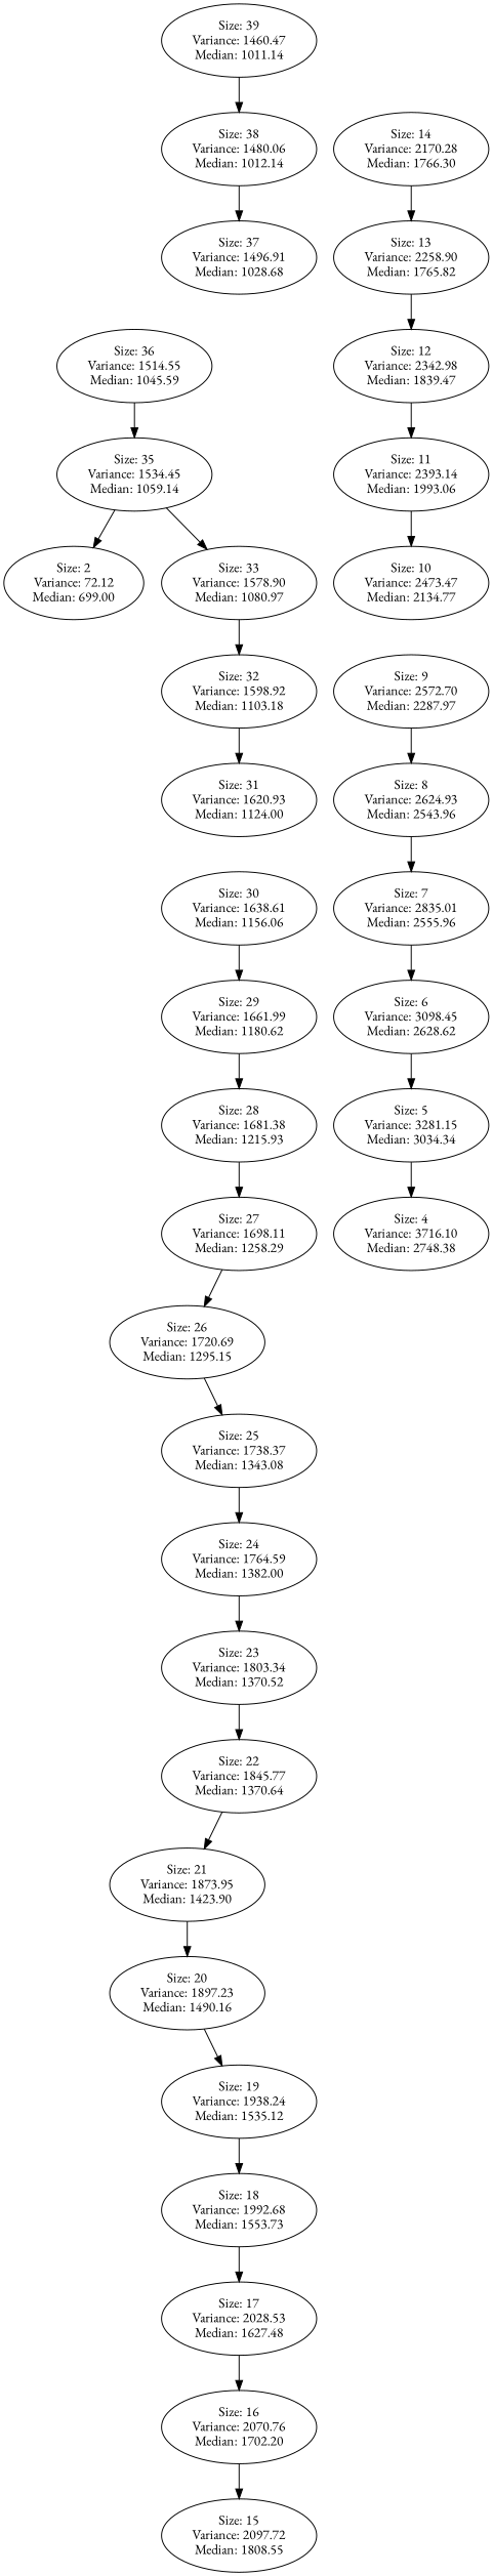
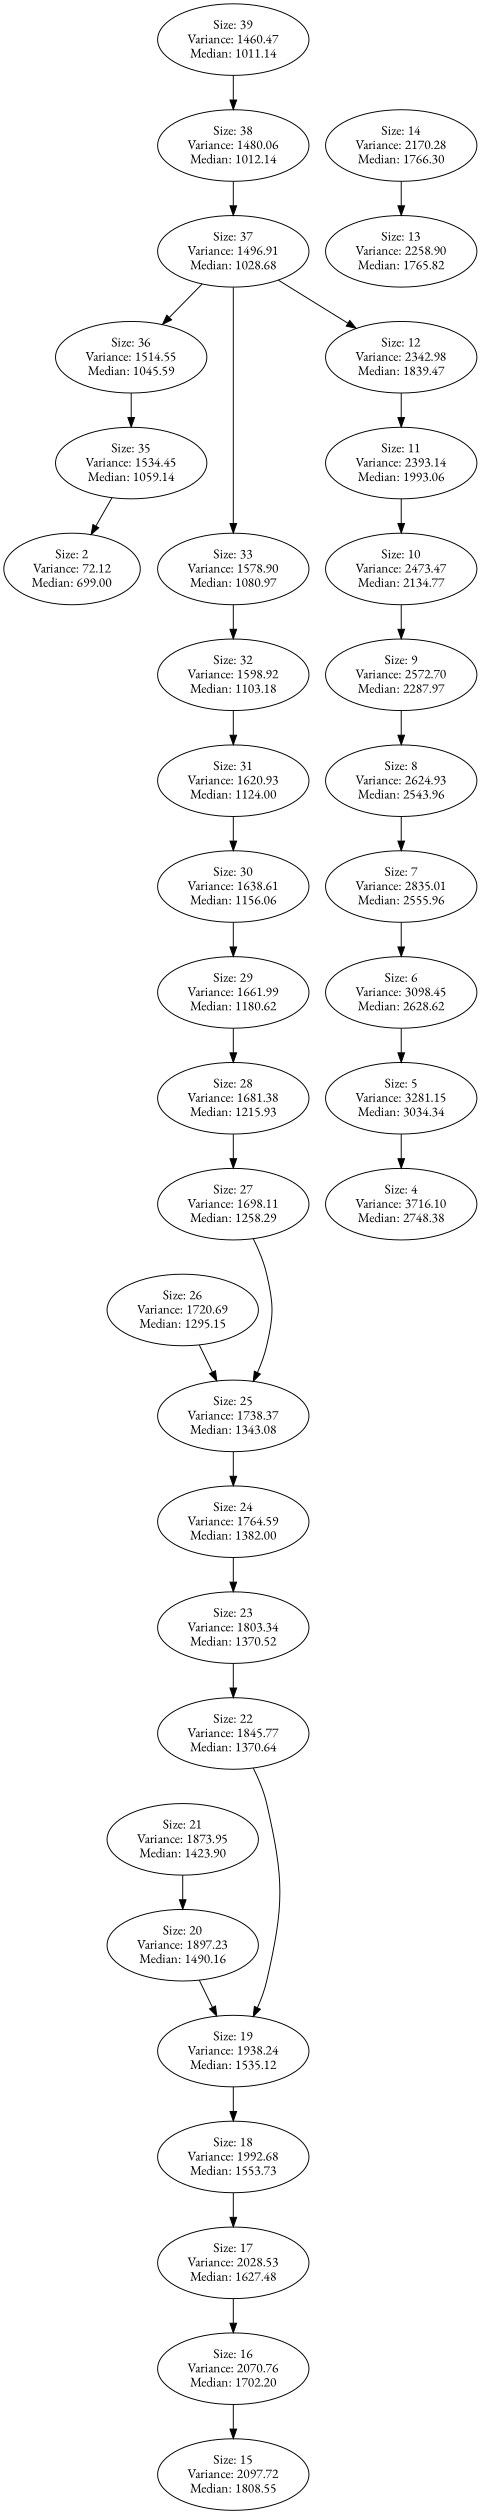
  digraph {
    L=33
    fontname="EB Garamond"
    node [fontname="EB Garamond"]
    edge [fontname="EB Garamond"]
    "Size: 39\nVariance: 1460.47\nMedian: 1011.14"
    "Size: 38\nVariance: 1480.06\nMedian: 1012.14"
    "Size: 37\nVariance: 1496.91\nMedian: 1028.68"
    "Size: 36\nVariance: 1514.55\nMedian: 1045.59"
    "Size: 35\nVariance: 1534.45\nMedian: 1059.14"
    "Size: 33\nVariance: 1578.90\nMedian: 1080.97"
    "Size: 2\nVariance: 72.12\nMedian: 699.00"
    "Size: 32\nVariance: 1598.92\nMedian: 1103.18"
    "Size: 31\nVariance: 1620.93\nMedian: 1124.00"
    "Size: 30\nVariance: 1638.61\nMedian: 1156.06"
    "Size: 29\nVariance: 1661.99\nMedian: 1180.62"
    "Size: 28\nVariance: 1681.38\nMedian: 1215.93"
    "Size: 27\nVariance: 1698.11\nMedian: 1258.29"
    "Size: 26\nVariance: 1720.69\nMedian: 1295.15"
    "Size: 25\nVariance: 1738.37\nMedian: 1343.08"
    "Size: 24\nVariance: 1764.59\nMedian: 1382.00"
    "Size: 23\nVariance: 1803.34\nMedian: 1370.52"
    "Size: 22\nVariance: 1845.77\nMedian: 1370.64"
    "Size: 21\nVariance: 1873.95\nMedian: 1423.90"
    "Size: 20\nVariance: 1897.23\nMedian: 1490.16"
    "Size: 19\nVariance: 1938.24\nMedian: 1535.12"
    "Size: 18\nVariance: 1992.68\nMedian: 1553.73"
    "Size: 17\nVariance: 2028.53\nMedian: 1627.48"
    "Size: 16\nVariance: 2070.76\nMedian: 1702.20"
    "Size: 15\nVariance: 2097.72\nMedian: 1808.55"
    "Size: 14\nVariance: 2170.28\nMedian: 1766.30"
    "Size: 13\nVariance: 2258.90\nMedian: 1765.82"
    "Size: 12\nVariance: 2342.98\nMedian: 1839.47"
    "Size: 11\nVariance: 2393.14\nMedian: 1993.06"
    "Size: 10\nVariance: 2473.47\nMedian: 2134.77"
    "Size: 9\nVariance: 2572.70\nMedian: 2287.97"
    "Size: 8\nVariance: 2624.93\nMedian: 2543.96"
    "Size: 7\nVariance: 2835.01\nMedian: 2555.96"
    "Size: 6\nVariance: 3098.45\nMedian: 2628.62"
    "Size: 5\nVariance: 3281.15\nMedian: 3034.34"
    "Size: 4\nVariance: 3716.10\nMedian: 2748.38"
    "Size: 39\nVariance: 1460.47\nMedian: 1011.14" -> "Size: 38\nVariance: 1480.06\nMedian: 1012.14"
    "Size: 38\nVariance: 1480.06\nMedian: 1012.14" -> "Size: 37\nVariance: 1496.91\nMedian: 1028.68"
+   "Size: 37\nVariance: 1496.91\nMedian: 1028.68" -> "Size: 36\nVariance: 1514.55\nMedian: 1045.59"
    "Size: 36\nVariance: 1514.55\nMedian: 1045.59" -> "Size: 35\nVariance: 1534.45\nMedian: 1059.14"
-   "Size: 35\nVariance: 1534.45\nMedian: 1059.14" -> "Size: 33\nVariance: 1578.90\nMedian: 1080.97"
+   "Size: 37\nVariance: 1496.91\nMedian: 1028.68" -> "Size: 33\nVariance: 1578.90\nMedian: 1080.97"
    "Size: 35\nVariance: 1534.45\nMedian: 1059.14" -> "Size: 2\nVariance: 72.12\nMedian: 699.00"
    "Size: 33\nVariance: 1578.90\nMedian: 1080.97" -> "Size: 32\nVariance: 1598.92\nMedian: 1103.18"
    "Size: 32\nVariance: 1598.92\nMedian: 1103.18" -> "Size: 31\nVariance: 1620.93\nMedian: 1124.00"
+   "Size: 31\nVariance: 1620.93\nMedian: 1124.00" -> "Size: 30\nVariance: 1638.61\nMedian: 1156.06"
    "Size: 30\nVariance: 1638.61\nMedian: 1156.06" -> "Size: 29\nVariance: 1661.99\nMedian: 1180.62"
    "Size: 29\nVariance: 1661.99\nMedian: 1180.62" -> "Size: 28\nVariance: 1681.38\nMedian: 1215.93"
    "Size: 28\nVariance: 1681.38\nMedian: 1215.93" -> "Size: 27\nVariance: 1698.11\nMedian: 1258.29"
-   "Size: 27\nVariance: 1698.11\nMedian: 1258.29" -> "Size: 26\nVariance: 1720.69\nMedian: 1295.15"
+   "Size: 27\nVariance: 1698.11\nMedian: 1258.29" -> "Size: 25\nVariance: 1738.37\nMedian: 1343.08"
    "Size: 26\nVariance: 1720.69\nMedian: 1295.15" -> "Size: 25\nVariance: 1738.37\nMedian: 1343.08"
    "Size: 25\nVariance: 1738.37\nMedian: 1343.08" -> "Size: 24\nVariance: 1764.59\nMedian: 1382.00"
    "Size: 24\nVariance: 1764.59\nMedian: 1382.00" -> "Size: 23\nVariance: 1803.34\nMedian: 1370.52"
    "Size: 23\nVariance: 1803.34\nMedian: 1370.52" -> "Size: 22\nVariance: 1845.77\nMedian: 1370.64"
-   "Size: 22\nVariance: 1845.77\nMedian: 1370.64" -> "Size: 21\nVariance: 1873.95\nMedian: 1423.90"
+   "Size: 22\nVariance: 1845.77\nMedian: 1370.64" -> "Size: 19\nVariance: 1938.24\nMedian: 1535.12"
    "Size: 21\nVariance: 1873.95\nMedian: 1423.90" -> "Size: 20\nVariance: 1897.23\nMedian: 1490.16"
    "Size: 20\nVariance: 1897.23\nMedian: 1490.16" -> "Size: 19\nVariance: 1938.24\nMedian: 1535.12"
    "Size: 19\nVariance: 1938.24\nMedian: 1535.12" -> "Size: 18\nVariance: 1992.68\nMedian: 1553.73"
    "Size: 18\nVariance: 1992.68\nMedian: 1553.73" -> "Size: 17\nVariance: 2028.53\nMedian: 1627.48"
    "Size: 17\nVariance: 2028.53\nMedian: 1627.48" -> "Size: 16\nVariance: 2070.76\nMedian: 1702.20"
    "Size: 16\nVariance: 2070.76\nMedian: 1702.20" -> "Size: 15\nVariance: 2097.72\nMedian: 1808.55"
    "Size: 14\nVariance: 2170.28\nMedian: 1766.30" -> "Size: 13\nVariance: 2258.90\nMedian: 1765.82"
-   "Size: 13\nVariance: 2258.90\nMedian: 1765.82" -> "Size: 12\nVariance: 2342.98\nMedian: 1839.47"
+   "Size: 37\nVariance: 1496.91\nMedian: 1028.68" -> "Size: 12\nVariance: 2342.98\nMedian: 1839.47"
    "Size: 12\nVariance: 2342.98\nMedian: 1839.47" -> "Size: 11\nVariance: 2393.14\nMedian: 1993.06"
    "Size: 11\nVariance: 2393.14\nMedian: 1993.06" -> "Size: 10\nVariance: 2473.47\nMedian: 2134.77"
+   "Size: 10\nVariance: 2473.47\nMedian: 2134.77" -> "Size: 9\nVariance: 2572.70\nMedian: 2287.97"
    "Size: 9\nVariance: 2572.70\nMedian: 2287.97" -> "Size: 8\nVariance: 2624.93\nMedian: 2543.96"
    "Size: 8\nVariance: 2624.93\nMedian: 2543.96" -> "Size: 7\nVariance: 2835.01\nMedian: 2555.96"
    "Size: 7\nVariance: 2835.01\nMedian: 2555.96" -> "Size: 6\nVariance: 3098.45\nMedian: 2628.62"
    "Size: 6\nVariance: 3098.45\nMedian: 2628.62" -> "Size: 5\nVariance: 3281.15\nMedian: 3034.34"
    "Size: 5\nVariance: 3281.15\nMedian: 3034.34" -> "Size: 4\nVariance: 3716.10\nMedian: 2748.38"
  }
